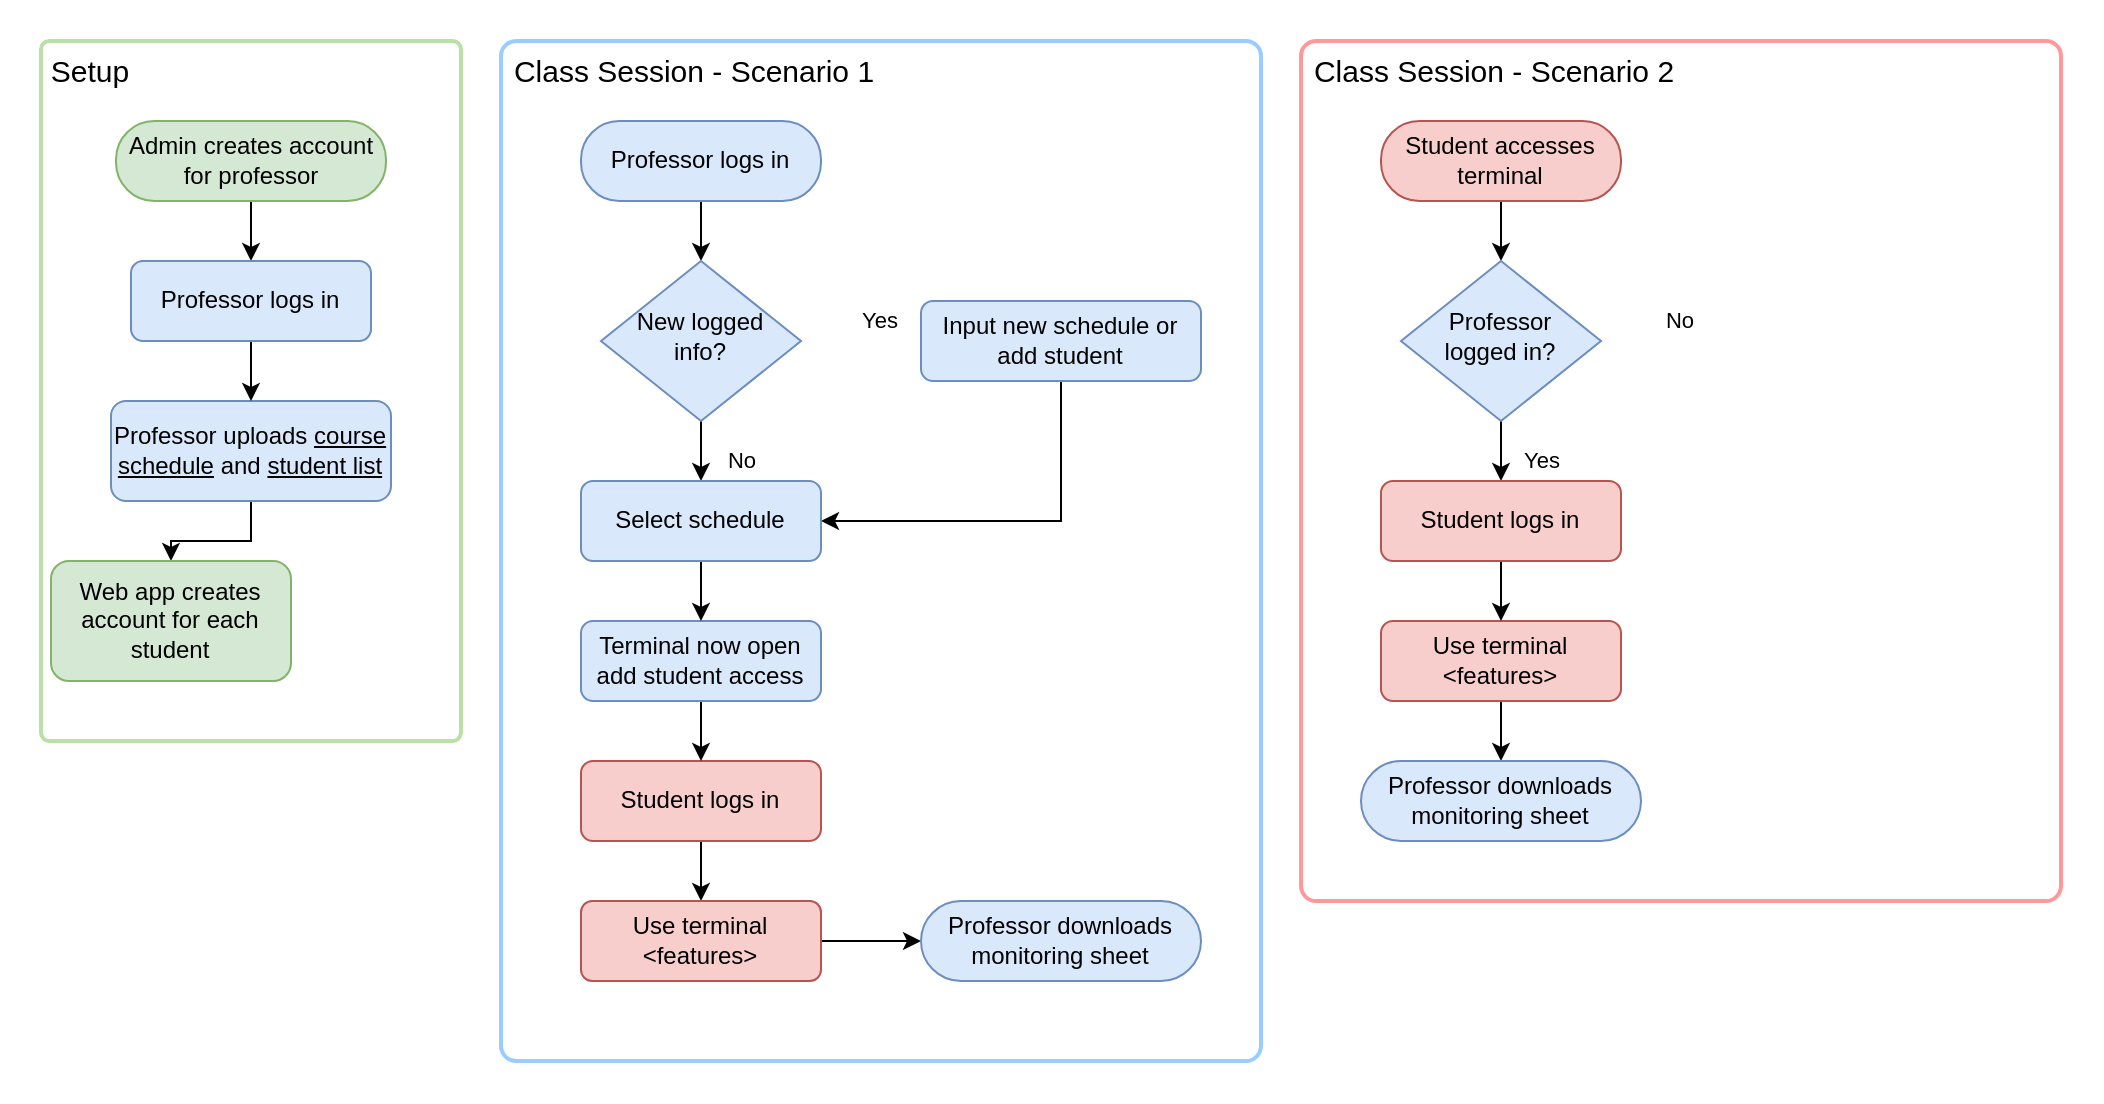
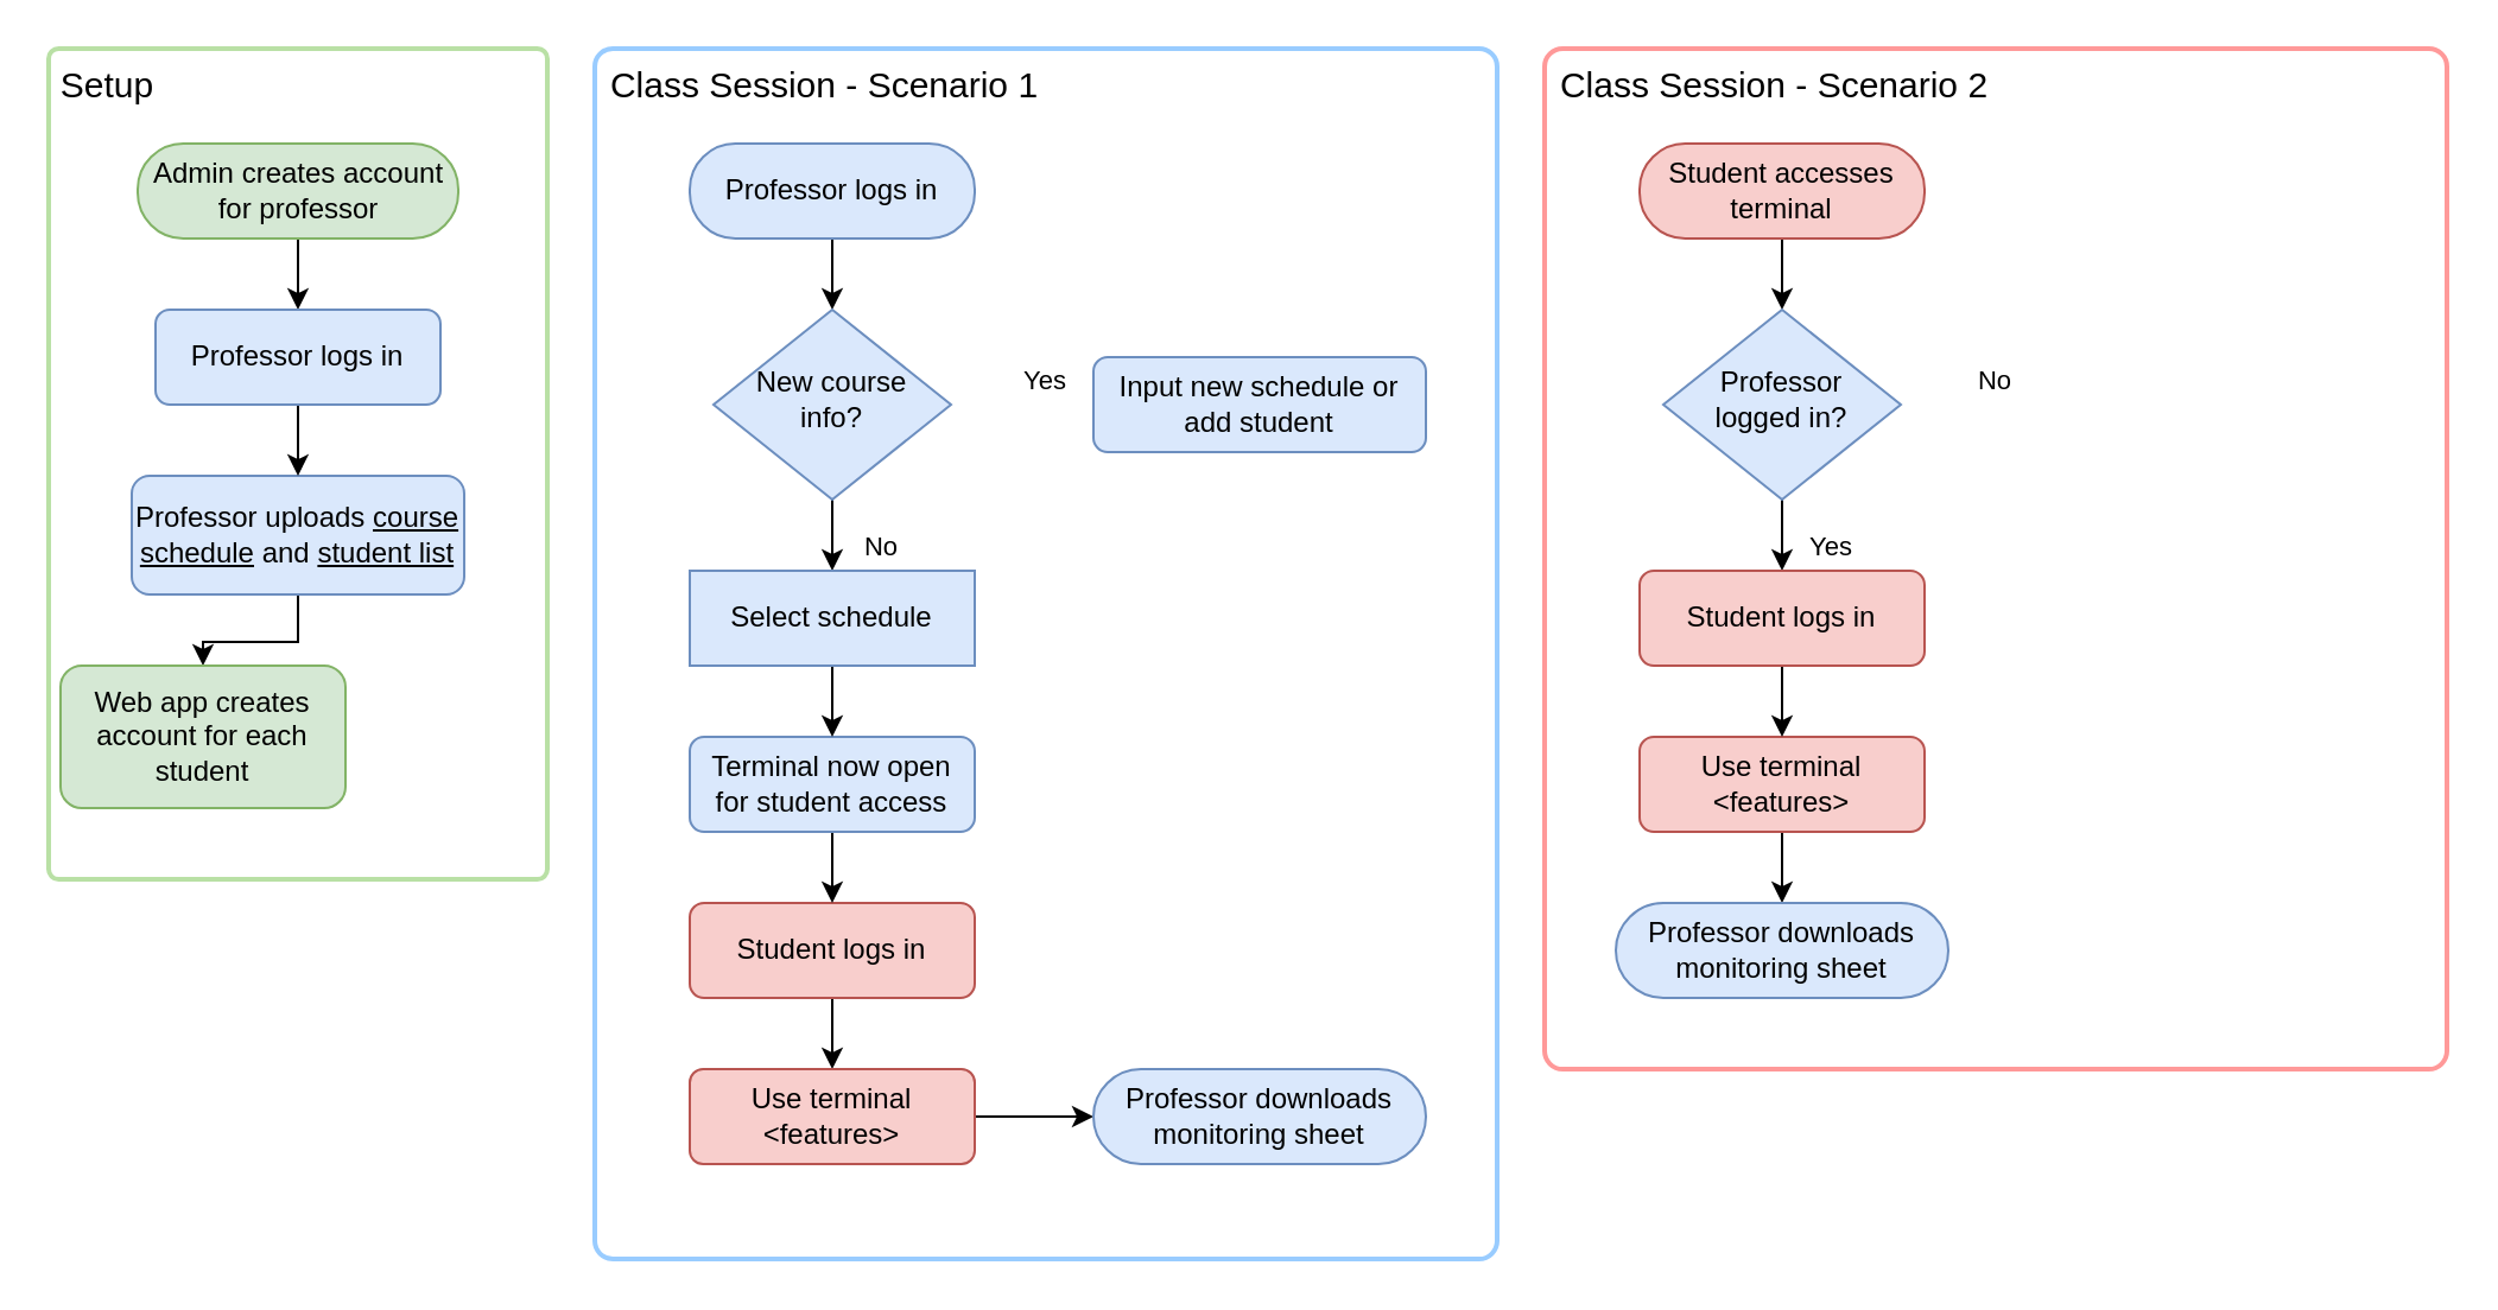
  <mxCell id="0" />
  <mxCell id="1" parent="0" />
  <mxCell id="2" value="" style="rounded=1;whiteSpace=wrap;html=1;arcSize=2;strokeWidth=2;strokeColor=#B9E0A5;" parent="1" vertex="1"><mxGeometry x="20" y="20" width="210" height="350" as="geometry" /></mxCell>
  <mxCell id="3" value="" style="rounded=1;whiteSpace=wrap;html=1;arcSize=2;strokeWidth=2;strokeColor=#99CCFF;" parent="1" vertex="1"><mxGeometry x="250" y="20" width="380" height="510" as="geometry" /></mxCell>
  <mxCell id="4" value="" style="edgeStyle=orthogonalEdgeStyle;rounded=0;orthogonalLoop=1;jettySize=auto;html=1;fontSize=15;" parent="1" source="5" target="23" edge="1"><mxGeometry relative="1" as="geometry" /></mxCell>
  <mxCell id="5" value="Student logs in" style="rounded=1;whiteSpace=wrap;html=1;fontSize=12;glass=0;strokeWidth=1;shadow=0;fillColor=#f8cecc;strokeColor=#b85450;" parent="1" vertex="1"><mxGeometry x="290" y="380" width="120" height="40" as="geometry" /></mxCell>
- <mxCell id="6" style="edgeStyle=orthogonalEdgeStyle;rounded=0;orthogonalLoop=1;jettySize=auto;html=1;exitX=0.5;exitY=1;exitDx=0;exitDy=0;entryX=1;entryY=0.5;entryDx=0;entryDy=0;fontSize=15;" parent="1" source="7" target="21" edge="1"><mxGeometry relative="1" as="geometry" /></mxCell>
  <mxCell id="7" value="Input new schedule or add student" style="rounded=1;whiteSpace=wrap;html=1;fontSize=12;glass=0;strokeWidth=1;shadow=0;fillColor=#dae8fc;strokeColor=#6c8ebf;" parent="1" vertex="1"><mxGeometry x="460" y="150" width="140" height="40" as="geometry" /></mxCell>
  <mxCell id="8" style="edgeStyle=orthogonalEdgeStyle;rounded=0;orthogonalLoop=1;jettySize=auto;html=1;entryX=0.5;entryY=0;entryDx=0;entryDy=0;fontSize=15;" parent="1" source="9" target="5" edge="1"><mxGeometry relative="1" as="geometry" /></mxCell>
- <mxCell id="9" value="Terminal now open add student access" style="rounded=1;whiteSpace=wrap;html=1;fontSize=12;glass=0;strokeWidth=1;shadow=0;fillColor=#dae8fc;strokeColor=#6c8ebf;" parent="1" vertex="1"><mxGeometry x="290" y="310" width="120" height="40" as="geometry" /></mxCell>
+ <mxCell id="9" value="Terminal now open for student access" style="rounded=1;whiteSpace=wrap;html=1;fontSize=12;glass=0;strokeWidth=1;shadow=0;fillColor=#dae8fc;strokeColor=#6c8ebf;" parent="1" vertex="1"><mxGeometry x="290" y="310" width="120" height="40" as="geometry" /></mxCell>
  <mxCell id="10" value="" style="edgeStyle=orthogonalEdgeStyle;rounded=0;orthogonalLoop=1;jettySize=auto;html=1;fontSize=15;" parent="1" source="11" target="19" edge="1"><mxGeometry relative="1" as="geometry" /></mxCell>
  <mxCell id="11" value="&lt;span&gt;Professor logs in&lt;/span&gt;" style="rounded=1;whiteSpace=wrap;html=1;arcSize=48;fillColor=#dae8fc;strokeColor=#6c8ebf;" parent="1" vertex="1"><mxGeometry x="290" y="60" width="120" height="40" as="geometry" /></mxCell>
  <mxCell id="12" value="" style="edgeStyle=orthogonalEdgeStyle;rounded=0;orthogonalLoop=1;jettySize=auto;html=1;fontSize=13;" parent="1" source="13" target="27" edge="1"><mxGeometry relative="1" as="geometry" /></mxCell>
  <mxCell id="13" value="Admin creates account for professor" style="rounded=1;whiteSpace=wrap;html=1;arcSize=48;fillColor=#d5e8d4;strokeColor=#82b366;" parent="1" vertex="1"><mxGeometry x="57.5" y="60" width="135" height="40" as="geometry" /></mxCell>
  <mxCell id="14" value="" style="edgeStyle=orthogonalEdgeStyle;rounded=0;orthogonalLoop=1;jettySize=auto;html=1;fontSize=13;" parent="1" source="15" target="28" edge="1"><mxGeometry relative="1" as="geometry" /></mxCell>
  <mxCell id="15" value="Professor uploads&amp;nbsp;&lt;u&gt;course schedule&lt;/u&gt; and &lt;u&gt;student list&lt;/u&gt;" style="rounded=1;whiteSpace=wrap;html=1;fontSize=12;glass=0;strokeWidth=1;shadow=0;fillColor=#dae8fc;strokeColor=#6c8ebf;" parent="1" vertex="1"><mxGeometry x="55" y="200" width="140" height="50" as="geometry" /></mxCell>
  <mxCell id="16" value="Class Session - Scenario 1" style="text;html=1;strokeColor=none;fillColor=none;align=center;verticalAlign=middle;whiteSpace=wrap;rounded=0;fontSize=15;" parent="1" vertex="1"><mxGeometry x="254" y="20" width="186" height="30" as="geometry" /></mxCell>
  <mxCell id="17" value="Setup" style="text;html=1;strokeColor=none;fillColor=none;align=center;verticalAlign=middle;whiteSpace=wrap;rounded=0;fontSize=15;" parent="1" vertex="1"><mxGeometry x="20" y="20" width="50" height="30" as="geometry" /></mxCell>
  <mxCell id="18" value="" style="edgeStyle=orthogonalEdgeStyle;rounded=0;orthogonalLoop=1;jettySize=auto;html=1;fontSize=15;" parent="1" source="19" target="21" edge="1"><mxGeometry relative="1" as="geometry" /></mxCell>
- <mxCell id="19" value="New logged info?" style="rhombus;whiteSpace=wrap;html=1;shadow=0;fontFamily=Helvetica;fontSize=12;align=center;strokeWidth=1;spacing=6;spacingTop=-4;fillColor=#dae8fc;strokeColor=#6c8ebf;" parent="1" vertex="1"><mxGeometry x="300" y="130" width="100" height="80" as="geometry" /></mxCell>
+ <mxCell id="19" value="New course info?" style="rhombus;whiteSpace=wrap;html=1;shadow=0;fontFamily=Helvetica;fontSize=12;align=center;strokeWidth=1;spacing=6;spacingTop=-4;fillColor=#dae8fc;strokeColor=#6c8ebf;" parent="1" vertex="1"><mxGeometry x="300" y="130" width="100" height="80" as="geometry" /></mxCell>
  <mxCell id="20" value="" style="edgeStyle=orthogonalEdgeStyle;rounded=0;orthogonalLoop=1;jettySize=auto;html=1;fontSize=15;" parent="1" source="21" target="9" edge="1"><mxGeometry relative="1" as="geometry" /></mxCell>
- <mxCell id="21" value="Select schedule" style="rounded=1;whiteSpace=wrap;html=1;fontSize=12;glass=0;strokeWidth=1;shadow=0;fillColor=#dae8fc;strokeColor=#6c8ebf;" parent="1" vertex="1"><mxGeometry x="290" y="240" width="120" height="40" as="geometry" /></mxCell>
+ <mxCell id="21" value="Select schedule" style="whiteSpace=wrap;html=1;fontSize=12;glass=0;strokeWidth=1;shadow=0;fillColor=#dae8fc;strokeColor=#6c8ebf;rounded=0;" parent="1" vertex="1"><mxGeometry x="290" y="240" width="120" height="40" as="geometry" /></mxCell>
  <mxCell id="22" value="" style="edgeStyle=orthogonalEdgeStyle;rounded=0;orthogonalLoop=1;jettySize=auto;html=1;fontSize=13;" parent="1" source="23" target="29" edge="1"><mxGeometry relative="1" as="geometry" /></mxCell>
  <mxCell id="23" value="Use terminal &amp;lt;features&amp;gt;" style="rounded=1;whiteSpace=wrap;html=1;fontSize=12;glass=0;strokeWidth=1;shadow=0;fillColor=#f8cecc;strokeColor=#b85450;arcSize=14;" parent="1" vertex="1"><mxGeometry x="290" y="450" width="120" height="40" as="geometry" /></mxCell>
  <mxCell id="24" value="Yes" style="text;html=1;strokeColor=none;fillColor=none;align=center;verticalAlign=middle;whiteSpace=wrap;rounded=0;fontSize=11;" parent="1" vertex="1"><mxGeometry x="420" y="150" width="40" height="20" as="geometry" /></mxCell>
  <mxCell id="25" value="No" style="text;html=1;strokeColor=none;fillColor=none;align=center;verticalAlign=middle;whiteSpace=wrap;rounded=0;fontSize=11;" parent="1" vertex="1"><mxGeometry x="351" y="220" width="40" height="20" as="geometry" /></mxCell>
  <mxCell id="26" style="edgeStyle=orthogonalEdgeStyle;rounded=0;orthogonalLoop=1;jettySize=auto;html=1;exitX=0.5;exitY=1;exitDx=0;exitDy=0;entryX=0.5;entryY=0;entryDx=0;entryDy=0;fontSize=13;" parent="1" source="27" target="15" edge="1"><mxGeometry relative="1" as="geometry" /></mxCell>
  <mxCell id="27" value="Professor logs in" style="rounded=1;whiteSpace=wrap;html=1;fontSize=12;glass=0;strokeWidth=1;shadow=0;fillColor=#dae8fc;strokeColor=#6c8ebf;" parent="1" vertex="1"><mxGeometry x="65" y="130" width="120" height="40" as="geometry" /></mxCell>
  <mxCell id="28" value="Web app creates account for each student" style="rounded=1;whiteSpace=wrap;html=1;fontSize=12;glass=0;strokeWidth=1;shadow=0;fillColor=#d5e8d4;strokeColor=#82b366;" parent="1" vertex="1"><mxGeometry x="25" y="280" width="120" height="60" as="geometry" /></mxCell>
  <mxCell id="29" value="Professor downloads monitoring sheet" style="rounded=1;whiteSpace=wrap;html=1;fontSize=12;glass=0;strokeWidth=1;shadow=0;fillColor=#dae8fc;strokeColor=#6c8ebf;arcSize=50;" parent="1" vertex="1"><mxGeometry x="460" y="450" width="140" height="40" as="geometry" /></mxCell>
  <mxCell id="30" value="" style="rounded=1;whiteSpace=wrap;html=1;arcSize=2;strokeWidth=2;strokeColor=#FF9999;" parent="1" vertex="1"><mxGeometry x="650" y="20" width="380" height="430" as="geometry" /></mxCell>
  <mxCell id="31" value="" style="edgeStyle=orthogonalEdgeStyle;rounded=0;orthogonalLoop=1;jettySize=auto;html=1;fontSize=13;" parent="1" source="32" target="42" edge="1"><mxGeometry relative="1" as="geometry" /></mxCell>
  <mxCell id="32" value="Use terminal &amp;lt;features&amp;gt;" style="rounded=1;whiteSpace=wrap;html=1;fontSize=12;glass=0;strokeWidth=1;shadow=0;fillColor=#f8cecc;strokeColor=#b85450;" parent="1" vertex="1"><mxGeometry x="690" y="310" width="120" height="40" as="geometry" /></mxCell>
  <mxCell id="33" value="" style="edgeStyle=orthogonalEdgeStyle;rounded=0;orthogonalLoop=1;jettySize=auto;html=1;fontSize=15;" parent="1" source="34" target="37" edge="1"><mxGeometry relative="1" as="geometry" /></mxCell>
  <mxCell id="34" value="&lt;span&gt;Student accesses terminal&lt;/span&gt;" style="rounded=1;whiteSpace=wrap;html=1;arcSize=48;fillColor=#f8cecc;strokeColor=#b85450;" parent="1" vertex="1"><mxGeometry x="690" y="60" width="120" height="40" as="geometry" /></mxCell>
  <mxCell id="35" value="Class Session - Scenario 2" style="text;html=1;strokeColor=none;fillColor=none;align=center;verticalAlign=middle;whiteSpace=wrap;rounded=0;fontSize=15;" parent="1" vertex="1"><mxGeometry x="654" y="20" width="186" height="30" as="geometry" /></mxCell>
  <mxCell id="36" value="" style="edgeStyle=orthogonalEdgeStyle;rounded=0;orthogonalLoop=1;jettySize=auto;html=1;fontSize=15;" parent="1" source="37" target="39" edge="1"><mxGeometry relative="1" as="geometry" /></mxCell>
  <mxCell id="37" value="Professor logged in?" style="rhombus;whiteSpace=wrap;html=1;shadow=0;fontFamily=Helvetica;fontSize=12;align=center;strokeWidth=1;spacing=6;spacingTop=-4;fillColor=#dae8fc;strokeColor=#6c8ebf;" parent="1" vertex="1"><mxGeometry x="700" y="130" width="100" height="80" as="geometry" /></mxCell>
  <mxCell id="38" value="" style="edgeStyle=orthogonalEdgeStyle;rounded=0;orthogonalLoop=1;jettySize=auto;html=1;fontSize=15;" parent="1" source="39" target="32" edge="1"><mxGeometry relative="1" as="geometry" /></mxCell>
  <mxCell id="39" value="Student logs in" style="rounded=1;whiteSpace=wrap;html=1;fontSize=12;glass=0;strokeWidth=1;shadow=0;fillColor=#f8cecc;strokeColor=#b85450;" parent="1" vertex="1"><mxGeometry x="690" y="240" width="120" height="40" as="geometry" /></mxCell>
  <mxCell id="40" value="No" style="text;html=1;strokeColor=none;fillColor=none;align=center;verticalAlign=middle;whiteSpace=wrap;rounded=0;fontSize=11;" parent="1" vertex="1"><mxGeometry x="820" y="150" width="40" height="20" as="geometry" /></mxCell>
  <mxCell id="41" value="Yes" style="text;html=1;strokeColor=none;fillColor=none;align=center;verticalAlign=middle;whiteSpace=wrap;rounded=0;fontSize=11;" parent="1" vertex="1"><mxGeometry x="751" y="220" width="40" height="20" as="geometry" /></mxCell>
  <mxCell id="42" value="Professor downloads monitoring sheet" style="rounded=1;whiteSpace=wrap;html=1;fontSize=12;glass=0;strokeWidth=1;shadow=0;fillColor=#dae8fc;strokeColor=#6c8ebf;arcSize=50;" parent="1" vertex="1"><mxGeometry x="680" y="380" width="140" height="40" as="geometry" /></mxCell>
